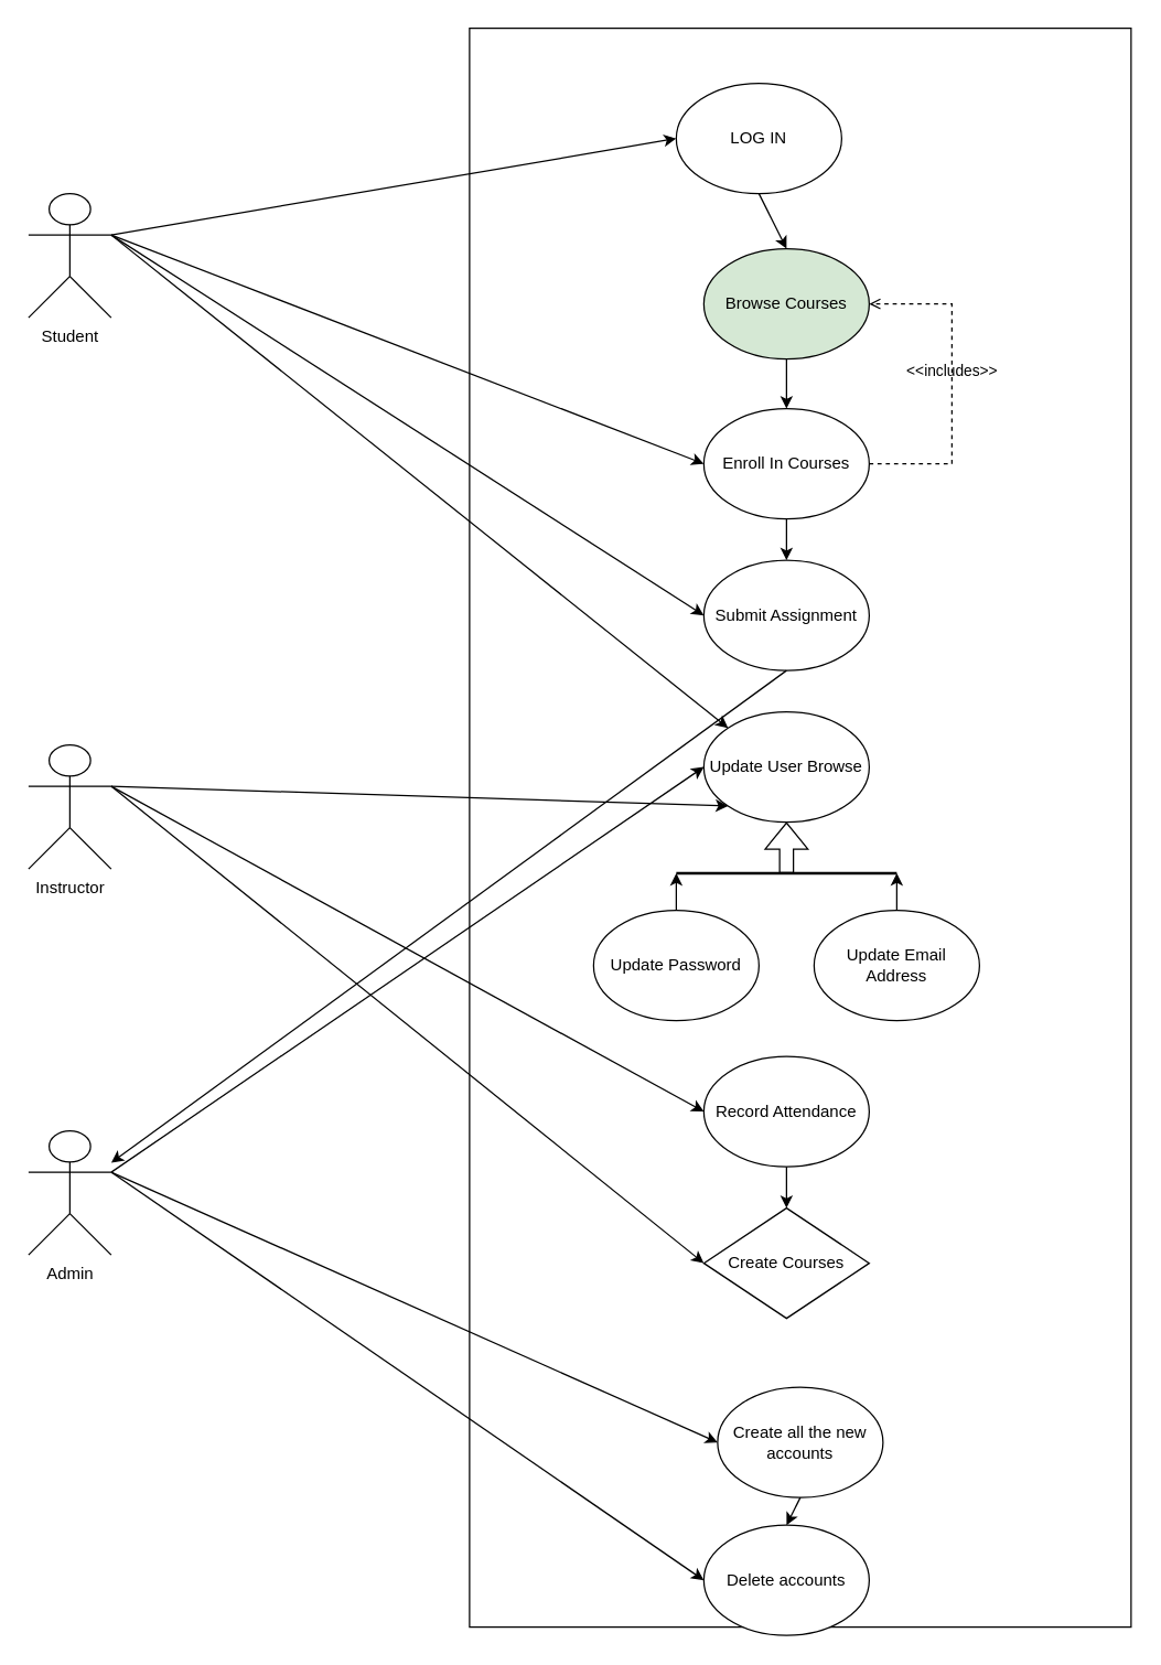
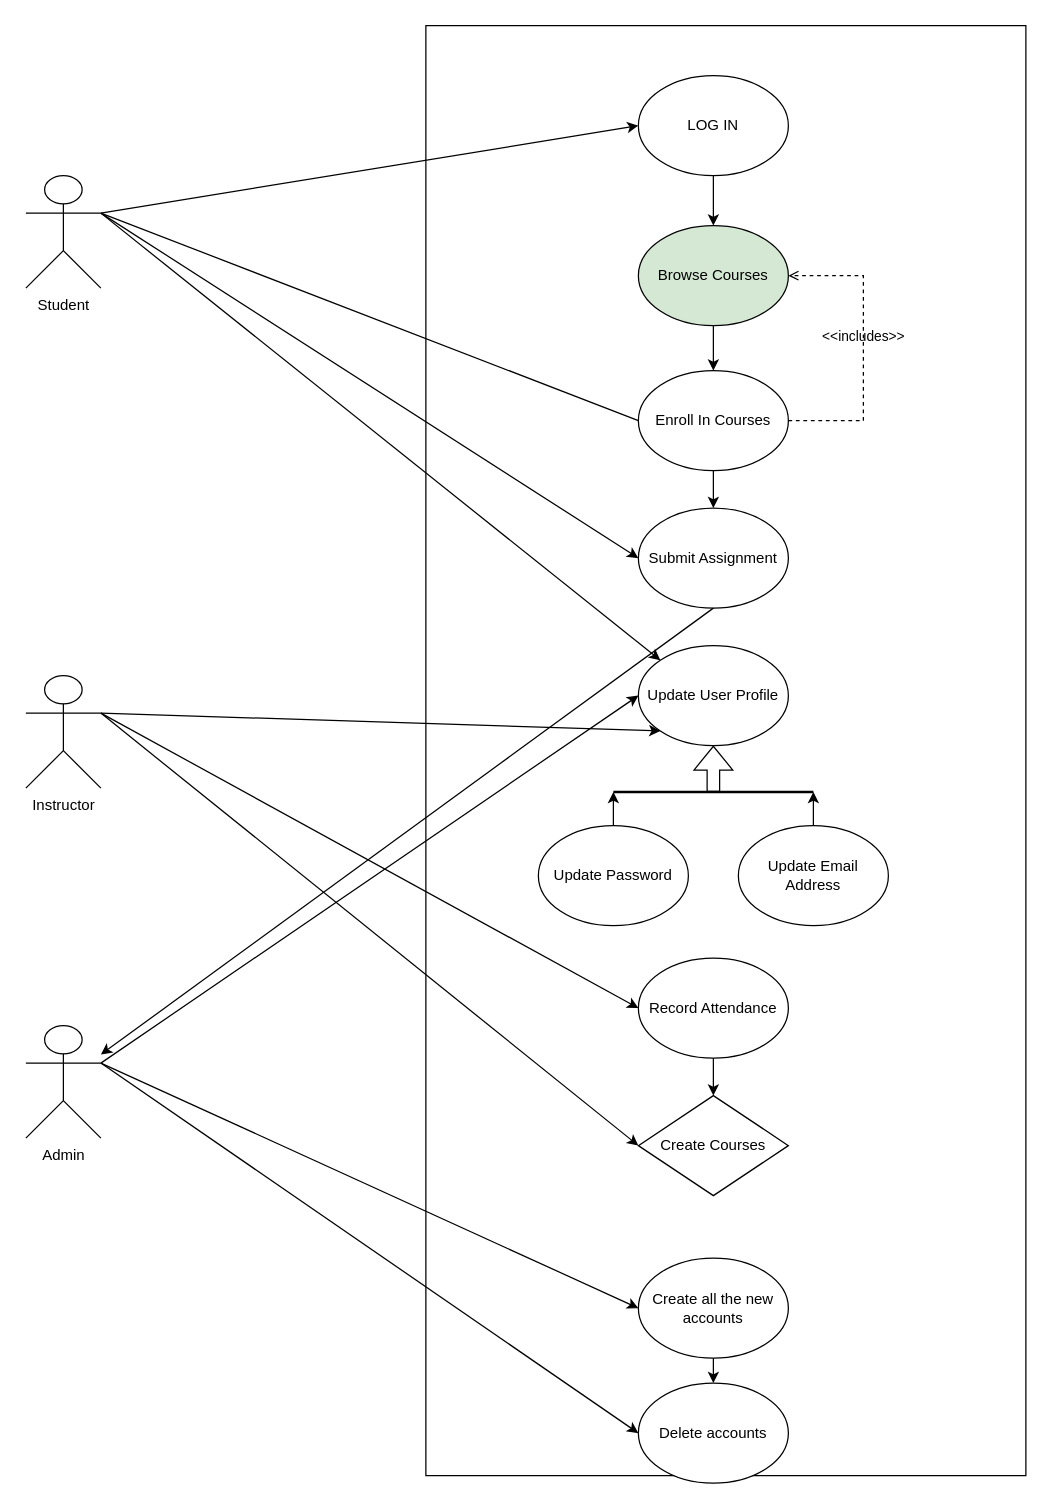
  <mxCell id="0" />
  <mxCell id="1" parent="0" />
  <mxCell id="2" value="" style="rounded=0;whiteSpace=wrap;html=1;" vertex="1" parent="1"><mxGeometry x="340" y="20" width="480" height="1160" as="geometry" /></mxCell>
  <mxCell id="3" value="Student" style="shape=umlActor;verticalLabelPosition=bottom;verticalAlign=top;html=1;outlineConnect=0;" vertex="1" parent="1"><mxGeometry x="20" y="140" width="60" height="90" as="geometry" /></mxCell>
  <mxCell id="4" value="Instructor" style="shape=umlActor;verticalLabelPosition=bottom;verticalAlign=top;html=1;outlineConnect=0;" vertex="1" parent="1"><mxGeometry x="20" y="540" width="60" height="90" as="geometry" /></mxCell>
  <mxCell id="5" value="Admin" style="shape=umlActor;verticalLabelPosition=bottom;verticalAlign=top;html=1;outlineConnect=0;" vertex="1" parent="1"><mxGeometry x="20" y="820" width="60" height="90" as="geometry" /></mxCell>
- <mxCell id="6" value="LOG IN" style="ellipse;whiteSpace=wrap;html=1;" vertex="1" parent="1"><mxGeometry x="490" y="60" width="120" height="80" as="geometry" /></mxCell>
+ <mxCell id="6" value="LOG IN" style="ellipse;whiteSpace=wrap;html=1;" vertex="1" parent="1"><mxGeometry x="510" y="60" width="120" height="80" as="geometry" /></mxCell>
  <mxCell id="7" value="Enroll In Courses" style="ellipse;whiteSpace=wrap;html=1;" vertex="1" parent="1"><mxGeometry x="510" y="296" width="120" height="80" as="geometry" /></mxCell>
  <mxCell id="8" value="Submit Assignment" style="ellipse;whiteSpace=wrap;html=1;" vertex="1" parent="1"><mxGeometry x="510" y="406" width="120" height="80" as="geometry" /></mxCell>
- <mxCell id="9" value="Update User Browse" style="ellipse;whiteSpace=wrap;html=1;" vertex="1" parent="1"><mxGeometry x="510" y="516" width="120" height="80" as="geometry" /></mxCell>
+ <mxCell id="9" value="Update User Profile" style="ellipse;whiteSpace=wrap;html=1;" vertex="1" parent="1"><mxGeometry x="510" y="516" width="120" height="80" as="geometry" /></mxCell>
  <mxCell id="10" value="Update Password" style="ellipse;whiteSpace=wrap;html=1;" vertex="1" parent="1"><mxGeometry x="430" y="660" width="120" height="80" as="geometry" /></mxCell>
  <mxCell id="11" value="Update Email Address" style="ellipse;whiteSpace=wrap;html=1;" vertex="1" parent="1"><mxGeometry x="590" y="660" width="120" height="80" as="geometry" /></mxCell>
  <mxCell id="12" value="Record Attendance" style="ellipse;whiteSpace=wrap;html=1;" vertex="1" parent="1"><mxGeometry x="510" y="766" width="120" height="80" as="geometry" /></mxCell>
  <mxCell id="13" value="Create Courses" style="rhombus;whiteSpace=wrap;html=1;" vertex="1" parent="1"><mxGeometry x="510" y="876" width="120" height="80" as="geometry" /></mxCell>
- <mxCell id="14" value="Create all the new accounts" style="ellipse;whiteSpace=wrap;html=1;" vertex="1" parent="1"><mxGeometry x="520" y="1006" width="120" height="80" as="geometry" /></mxCell>
+ <mxCell id="14" value="Create all the new accounts" style="ellipse;whiteSpace=wrap;html=1;" vertex="1" parent="1"><mxGeometry x="510" y="1006" width="120" height="80" as="geometry" /></mxCell>
  <mxCell id="15" value="Delete accounts" style="ellipse;whiteSpace=wrap;html=1;" vertex="1" parent="1"><mxGeometry x="510" y="1106" width="120" height="80" as="geometry" /></mxCell>
  <mxCell id="16" value="" style="endArrow=classic;html=1;rounded=0;exitX=1;exitY=0.333;exitDx=0;exitDy=0;exitPerimeter=0;entryX=0;entryY=0.5;entryDx=0;entryDy=0;" edge="1" parent="1" source="5" target="14"><mxGeometry width="50" height="50" relative="1" as="geometry"><mxPoint x="600" y="700" as="sourcePoint" /><mxPoint x="650" y="650" as="targetPoint" /></mxGeometry></mxCell>
  <mxCell id="17" value="" style="endArrow=classic;html=1;rounded=0;exitX=1;exitY=0.333;exitDx=0;exitDy=0;exitPerimeter=0;entryX=0;entryY=0.5;entryDx=0;entryDy=0;" edge="1" parent="1" source="5" target="15"><mxGeometry width="50" height="50" relative="1" as="geometry"><mxPoint x="390" y="930" as="sourcePoint" /><mxPoint x="440" y="880" as="targetPoint" /></mxGeometry></mxCell>
  <mxCell id="18" value="" style="endArrow=classic;html=1;rounded=0;entryX=0;entryY=0.5;entryDx=0;entryDy=0;" edge="1" parent="1" target="9"><mxGeometry width="50" height="50" relative="1" as="geometry"><mxPoint x="80" y="850" as="sourcePoint" /><mxPoint x="440" y="680" as="targetPoint" /></mxGeometry></mxCell>
  <mxCell id="19" value="" style="endArrow=classic;html=1;rounded=0;exitX=1;exitY=0.333;exitDx=0;exitDy=0;exitPerimeter=0;entryX=0;entryY=0.5;entryDx=0;entryDy=0;" edge="1" parent="1" source="3" target="6"><mxGeometry width="50" height="50" relative="1" as="geometry"><mxPoint x="380" y="290" as="sourcePoint" /><mxPoint x="430" y="240" as="targetPoint" /></mxGeometry></mxCell>
- <mxCell id="20" value="" style="endArrow=classic;html=1;rounded=0;entryX=0;entryY=0.5;entryDx=0;entryDy=0;exitX=1;exitY=0.333;exitDx=0;exitDy=0;exitPerimeter=0;" edge="1" parent="1" source="3" target="7"><mxGeometry width="50" height="50" relative="1" as="geometry"><mxPoint x="380" y="290" as="sourcePoint" /><mxPoint x="430" y="240" as="targetPoint" /></mxGeometry></mxCell>
+ <mxCell id="20" value="" style="endArrow=none;html=1;rounded=0;entryX=0;entryY=0.5;entryDx=0;entryDy=0;exitX=1;exitY=0.333;exitDx=0;exitDy=0;exitPerimeter=0;" edge="1" parent="1" source="3" target="7"><mxGeometry width="50" height="50" relative="1" as="geometry"><mxPoint x="380" y="290" as="sourcePoint" /><mxPoint x="430" y="240" as="targetPoint" /></mxGeometry></mxCell>
  <mxCell id="21" value="" style="endArrow=classic;html=1;rounded=0;entryX=0;entryY=0.5;entryDx=0;entryDy=0;" edge="1" parent="1" target="8"><mxGeometry width="50" height="50" relative="1" as="geometry"><mxPoint x="80" y="170" as="sourcePoint" /><mxPoint x="430" y="240" as="targetPoint" /></mxGeometry></mxCell>
  <mxCell id="22" value="" style="endArrow=classic;html=1;rounded=0;entryX=0;entryY=0;entryDx=0;entryDy=0;" edge="1" parent="1" target="9"><mxGeometry width="50" height="50" relative="1" as="geometry"><mxPoint x="80" y="170" as="sourcePoint" /><mxPoint x="510" y="430" as="targetPoint" /></mxGeometry></mxCell>
  <mxCell id="23" value="" style="endArrow=classic;html=1;rounded=0;exitX=1;exitY=0.333;exitDx=0;exitDy=0;exitPerimeter=0;entryX=0;entryY=1;entryDx=0;entryDy=0;" edge="1" parent="1" source="4" target="9"><mxGeometry width="50" height="50" relative="1" as="geometry"><mxPoint x="630" y="690" as="sourcePoint" /><mxPoint x="680" y="640" as="targetPoint" /></mxGeometry></mxCell>
  <mxCell id="24" value="" style="endArrow=classic;html=1;rounded=0;entryX=0;entryY=0.5;entryDx=0;entryDy=0;" edge="1" parent="1" target="12"><mxGeometry width="50" height="50" relative="1" as="geometry"><mxPoint x="80" y="570" as="sourcePoint" /><mxPoint x="680" y="640" as="targetPoint" /></mxGeometry></mxCell>
  <mxCell id="25" value="" style="endArrow=classic;html=1;rounded=0;entryX=0;entryY=0.5;entryDx=0;entryDy=0;exitX=1;exitY=0.333;exitDx=0;exitDy=0;exitPerimeter=0;" edge="1" parent="1" source="4" target="13"><mxGeometry width="50" height="50" relative="1" as="geometry"><mxPoint x="90" y="570" as="sourcePoint" /><mxPoint x="680" y="640" as="targetPoint" /></mxGeometry></mxCell>
  <mxCell id="26" value="Browse Courses" style="ellipse;whiteSpace=wrap;html=1;fillColor=#d5e8d4;" vertex="1" parent="1"><mxGeometry x="510" y="180" width="120" height="80" as="geometry" /></mxCell>
  <mxCell id="27" value="" style="line;strokeWidth=2;html=1;" vertex="1" parent="1"><mxGeometry x="490" y="628" width="160" height="10" as="geometry" /></mxCell>
  <mxCell id="28" value="" style="shape=flexArrow;endArrow=classic;html=1;rounded=0;entryX=0.5;entryY=1;entryDx=0;entryDy=0;" edge="1" parent="1" target="9"><mxGeometry width="50" height="50" relative="1" as="geometry"><mxPoint x="570" y="633" as="sourcePoint" /><mxPoint x="570" y="600" as="targetPoint" /></mxGeometry></mxCell>
  <mxCell id="29" value="" style="endArrow=classic;html=1;rounded=0;entryX=1;entryY=0.5;entryDx=0;entryDy=0;entryPerimeter=0;exitX=0.5;exitY=0;exitDx=0;exitDy=0;" edge="1" parent="1" source="11" target="27"><mxGeometry width="50" height="50" relative="1" as="geometry"><mxPoint x="550" y="630" as="sourcePoint" /><mxPoint x="600" y="580" as="targetPoint" /></mxGeometry></mxCell>
  <mxCell id="30" value="" style="endArrow=classic;html=1;rounded=0;exitX=0.5;exitY=0;exitDx=0;exitDy=0;entryX=0;entryY=0.5;entryDx=0;entryDy=0;entryPerimeter=0;" edge="1" parent="1" source="10" target="27"><mxGeometry width="50" height="50" relative="1" as="geometry"><mxPoint x="550" y="630" as="sourcePoint" /><mxPoint x="600" y="580" as="targetPoint" /></mxGeometry></mxCell>
  <mxCell id="31" value="&amp;lt;&amp;lt;includes&amp;gt;&amp;gt;" style="html=1;verticalAlign=bottom;labelBackgroundColor=none;endArrow=open;endFill=0;dashed=1;rounded=0;exitX=1;exitY=0.5;exitDx=0;exitDy=0;entryX=1;entryY=0.5;entryDx=0;entryDy=0;" edge="1" parent="1" source="7" target="26"><mxGeometry width="160" relative="1" as="geometry"><mxPoint x="1100" y="380" as="sourcePoint" /><mxPoint x="1260" y="380" as="targetPoint" /><Array as="points"><mxPoint x="690" y="336" /><mxPoint x="690" y="220" /></Array></mxGeometry></mxCell>
  <mxCell id="32" value="" style="endArrow=classic;html=1;rounded=0;entryX=0.5;entryY=0;entryDx=0;entryDy=0;exitX=0.5;exitY=1;exitDx=0;exitDy=0;" edge="1" parent="1" source="6" target="26"><mxGeometry width="50" height="50" relative="1" as="geometry"><mxPoint x="760" y="410" as="sourcePoint" /><mxPoint x="810" y="360" as="targetPoint" /></mxGeometry></mxCell>
  <mxCell id="33" value="" style="endArrow=classic;html=1;rounded=0;entryX=0.5;entryY=0;entryDx=0;entryDy=0;" edge="1" parent="1" target="7"><mxGeometry width="50" height="50" relative="1" as="geometry"><mxPoint x="570" y="260" as="sourcePoint" /><mxPoint x="570" y="290" as="targetPoint" /></mxGeometry></mxCell>
  <mxCell id="34" value="" style="endArrow=classic;html=1;rounded=0;exitX=0.5;exitY=1;exitDx=0;exitDy=0;entryX=0.5;entryY=0;entryDx=0;entryDy=0;" edge="1" parent="1" source="7" target="8"><mxGeometry width="50" height="50" relative="1" as="geometry"><mxPoint x="560" y="410" as="sourcePoint" /><mxPoint x="610" y="360" as="targetPoint" /></mxGeometry></mxCell>
  <mxCell id="35" value="" style="endArrow=classic;html=1;rounded=0;exitX=0.5;exitY=1;exitDx=0;exitDy=0;" edge="1" parent="1" source="8" target="5"><mxGeometry width="50" height="50" relative="1" as="geometry"><mxPoint x="560" y="560" as="sourcePoint" /><mxPoint x="610" y="510" as="targetPoint" /></mxGeometry></mxCell>
  <mxCell id="36" value="" style="endArrow=classic;html=1;rounded=0;exitX=0.5;exitY=1;exitDx=0;exitDy=0;entryX=0.5;entryY=0;entryDx=0;entryDy=0;" edge="1" parent="1" source="12" target="13"><mxGeometry width="50" height="50" relative="1" as="geometry"><mxPoint x="560" y="870" as="sourcePoint" /><mxPoint x="610" y="820" as="targetPoint" /></mxGeometry></mxCell>
  <mxCell id="37" value="" style="endArrow=classic;html=1;rounded=0;exitX=0.5;exitY=1;exitDx=0;exitDy=0;entryX=0.5;entryY=0;entryDx=0;entryDy=0;" edge="1" parent="1" source="14" target="15"><mxGeometry width="50" height="50" relative="1" as="geometry"><mxPoint x="530" y="1160" as="sourcePoint" /><mxPoint x="580" y="1110" as="targetPoint" /></mxGeometry></mxCell>
